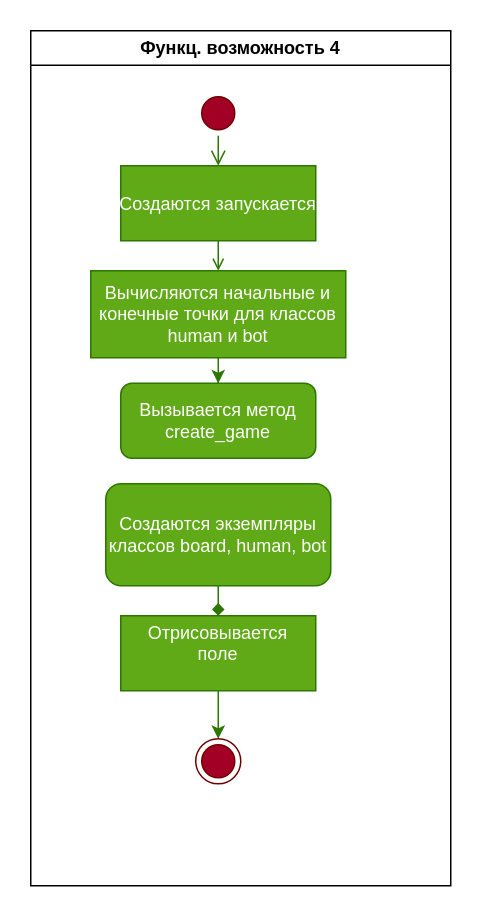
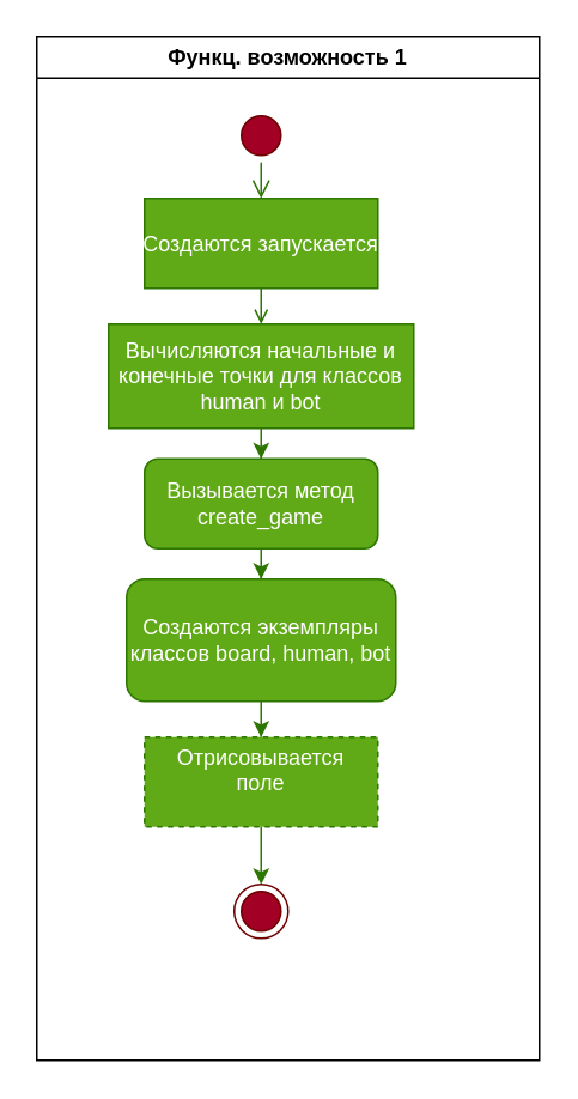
  <mxCell id="0" />
  <mxCell id="1" parent="0" />
- <mxCell id="2" value="Функц. возможность 4" style="swimlane;whiteSpace=wrap" parent="1" vertex="1"><mxGeometry x="20" y="20" width="280" height="570" as="geometry" /></mxCell>
+ <mxCell id="2" value="Функц. возможность 1" style="swimlane;whiteSpace=wrap" parent="1" vertex="1"><mxGeometry x="20" y="20" width="280" height="570" as="geometry" /></mxCell>
  <mxCell id="3" value="" style="ellipse;shape=startState;fillColor=#a20025;strokeColor=#6F0000;fontColor=#ffffff;" parent="2" vertex="1"><mxGeometry x="110" y="40" width="30" height="30" as="geometry" /></mxCell>
  <mxCell id="4" value="" style="edgeStyle=elbowEdgeStyle;elbow=horizontal;verticalAlign=bottom;endArrow=open;endSize=8;strokeColor=#2D7600;endFill=1;rounded=0;fillColor=#60a917;" parent="2" source="3" target="5" edge="1"><mxGeometry x="100" y="40" as="geometry"><mxPoint x="115" y="110" as="targetPoint" /></mxGeometry></mxCell>
  <mxCell id="5" value="Создаются запускается" style="fillColor=#60a917;fontColor=#ffffff;strokeColor=#2D7600;" parent="2" vertex="1"><mxGeometry x="60" y="90" width="130" height="50" as="geometry" /></mxCell>
  <mxCell id="6" style="edgeStyle=orthogonalEdgeStyle;rounded=0;orthogonalLoop=1;jettySize=auto;html=1;entryX=0.5;entryY=0;entryDx=0;entryDy=0;fillColor=#60a917;strokeColor=#2D7600;" parent="2" source="7" target="10" edge="1"><mxGeometry relative="1" as="geometry" /></mxCell>
  <mxCell id="7" value="Вычисляются начальные и конечные точки для классов human и bot" style="fillColor=#60a917;fontColor=#ffffff;strokeColor=#2D7600;whiteSpace=wrap;" parent="2" vertex="1"><mxGeometry x="40" y="160" width="170" height="58" as="geometry" /></mxCell>
  <mxCell id="8" value="" style="endArrow=open;strokeColor=#2D7600;endFill=1;rounded=0;fillColor=#60a917;" parent="2" source="5" target="7" edge="1"><mxGeometry relative="1" as="geometry" /></mxCell>
+ <mxCell id="9" style="edgeStyle=orthogonalEdgeStyle;rounded=0;orthogonalLoop=1;jettySize=auto;html=1;entryX=0.5;entryY=0;entryDx=0;entryDy=0;fillColor=#60a917;strokeColor=#2D7600;" parent="2" source="10" target="12" edge="1"><mxGeometry relative="1" as="geometry" /></mxCell>
  <mxCell id="10" value="Вызывается метод&#10;create_game" style="fillColor=#60a917;fontColor=#ffffff;strokeColor=#2D7600;whiteSpace=wrap;rounded=1;" parent="2" vertex="1"><mxGeometry x="60" y="235" width="130" height="50" as="geometry" /></mxCell>
- <mxCell id="11" value="" style="edgeStyle=orthogonalEdgeStyle;rounded=0;orthogonalLoop=1;jettySize=auto;html=1;fillColor=#60a917;strokeColor=#2D7600;endArrow=diamond;" parent="2" source="12" target="14" edge="1"><mxGeometry relative="1" as="geometry" /></mxCell>
+ <mxCell id="11" value="" style="edgeStyle=orthogonalEdgeStyle;rounded=0;orthogonalLoop=1;jettySize=auto;html=1;fillColor=#60a917;strokeColor=#2D7600;" parent="2" source="12" target="14" edge="1"><mxGeometry relative="1" as="geometry" /></mxCell>
  <mxCell id="12" value="Создаются экземпляры классов board, human, bot " style="fillColor=#60a917;fontColor=#ffffff;strokeColor=#2D7600;whiteSpace=wrap;rounded=1;" parent="2" vertex="1"><mxGeometry x="50" y="302" width="150" height="68" as="geometry" /></mxCell>
  <mxCell id="13" style="edgeStyle=orthogonalEdgeStyle;rounded=0;orthogonalLoop=1;jettySize=auto;html=1;entryX=0.5;entryY=0;entryDx=0;entryDy=0;fillColor=#60a917;strokeColor=#2D7600;" parent="2" source="14" target="15" edge="1"><mxGeometry relative="1" as="geometry" /></mxCell>
- <mxCell id="14" value="Отрисовывается&#10;поле&#10;" style="fillColor=#60a917;fontColor=#ffffff;strokeColor=#2D7600;" parent="2" vertex="1"><mxGeometry x="60" y="390" width="130" height="50" as="geometry" /></mxCell>
+ <mxCell id="14" value="Отрисовывается&#10;поле&#10;" style="fillColor=#60a917;fontColor=#ffffff;strokeColor=#2D7600;dashed=1;" parent="2" vertex="1"><mxGeometry x="60" y="390" width="130" height="50" as="geometry" /></mxCell>
  <mxCell id="15" value="" style="ellipse;shape=endState;fillColor=#a20025;strokeColor=#6F0000;fontColor=#ffffff;" parent="2" vertex="1"><mxGeometry x="110" y="472" width="30" height="30" as="geometry" /></mxCell>
